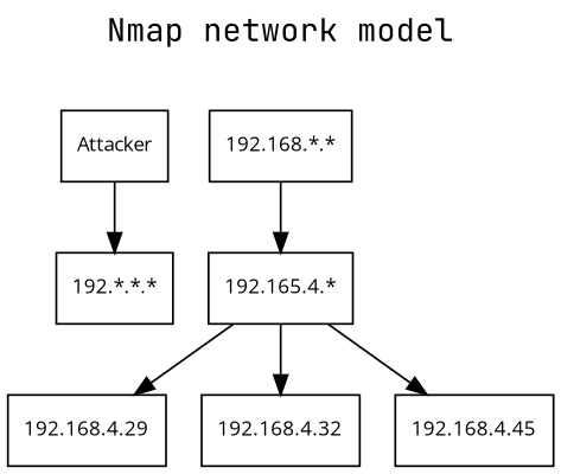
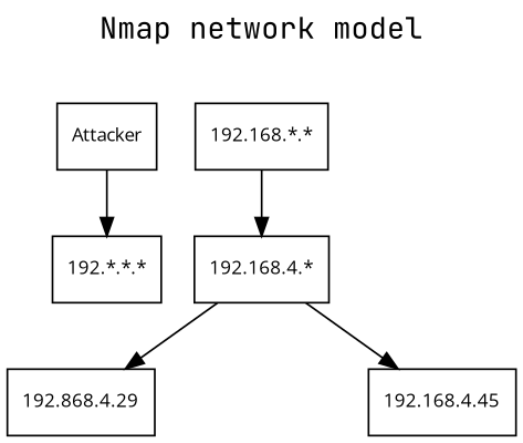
  strict digraph {
    compound=true
    fontname="JetBrains Mono"
    fontsize=16
    label="Nmap network model"
    labelloc=t
    rankdir=TB
    node [color="#000000" fontcolor=Black fontname="Open Sans" fontsize=10 shape=box style=solid]
    edge [color=Black]
    n1 [label="192.*.*.*"]
    n2 [label="192.168.*.*"]
-   n3 [label="192.165.4.*"]
-   n4 [label="192.168.4.29"]
-   n5 [label="192.168.4.32"]
+   n3 [label="192.168.4.*"]
+   n4 [label="192.868.4.29"]
    n6 [label="192.168.4.45"]
    n7 [label=Attacker]
    n2 -> n3
    n3 -> n4
-   n3 -> n5
    n3 -> n6
    n7 -> n1
  }
